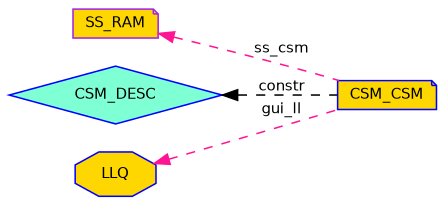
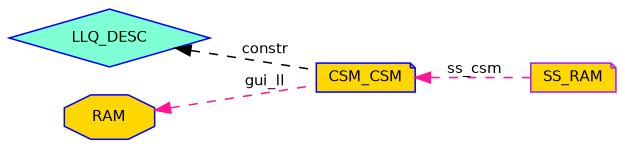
  digraph {
    fontname="DejaVu Sans"
    rankdir=LR
    node [color=blue fillcolor=gold fontname="DejaVu Sans" fontsize=10 shape=note style=filled]
    edge [color=deeppink dir=back fontname="DejaVu Sans" fontsize=10 labelfontname=Helvetica labelfontsize=10 style=dashed]
    n1 [color=purple fontcolor=black height=0.2 label=SS_RAM width=0.4]
    n2 [height=0.2 label=CSM_CSM width=0.4]
-   n3 [fillcolor=aquamarine height=0.2 label=CSM_DESC shape=diamond width=0.4]
-   n4 [height=0.2 label=LLQ shape=octagon width=0.4]
-   n1 -> n2 [label=" ss_csm"]
+   n3 [fillcolor=aquamarine height=0.2 label=LLQ_DESC shape=diamond width=0.4]
+   n4 [height=0.2 label=RAM shape=octagon width=0.4]
+   n2 -> n1 [label=" ss_csm"]
    n3 -> n2 [color=black label=" constr"]
    n4 -> n2 [label=" gui_ll"]
  }
